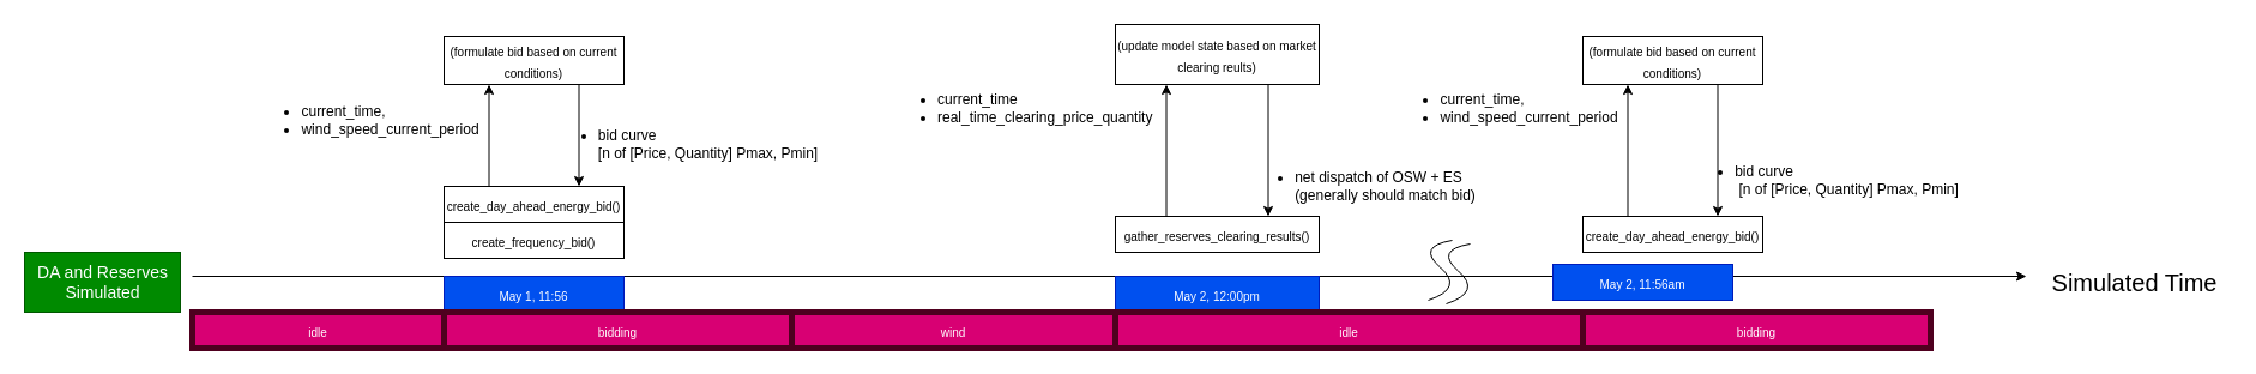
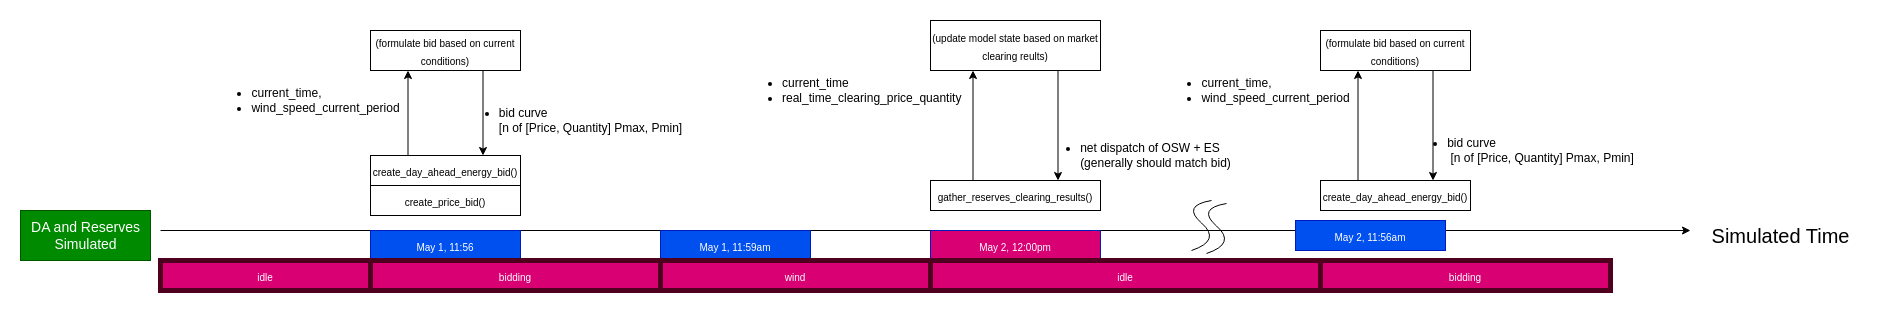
  <mxCell id="0" />
  <mxCell id="1" parent="0" />
  <mxCell id="2" value="" style="endArrow=classic;html=1;" parent="1" edge="1"><mxGeometry width="50" height="50" relative="1" as="geometry"><mxPoint x="160" y="230" as="sourcePoint" /><mxPoint x="1690" y="230" as="targetPoint" /></mxGeometry></mxCell>
  <mxCell id="3" value="&lt;font style=&quot;font-size: 20px;&quot;&gt;Simulated Time&lt;/font&gt;" style="text;html=1;align=center;verticalAlign=middle;resizable=0;points=[];autosize=1;strokeColor=none;fillColor=none;" parent="1" vertex="1"><mxGeometry x="1700" y="215" width="160" height="40" as="geometry" /></mxCell>
  <mxCell id="4" value="&lt;font size=&quot;1&quot;&gt;create_day_ahead_energy_bid()&lt;/font&gt;" style="whiteSpace=wrap;html=1;fontSize=15;" parent="1" vertex="1"><mxGeometry x="370" y="155" width="150" height="30" as="geometry" /></mxCell>
  <mxCell id="5" value="&lt;font size=&quot;1&quot;&gt;May 1, 11:56&lt;/font&gt;" style="whiteSpace=wrap;html=1;fontSize=15;fillColor=#0050ef;fontColor=#ffffff;strokeColor=#001DBC;" parent="1" vertex="1"><mxGeometry x="370" y="230" width="150" height="30" as="geometry" /></mxCell>
  <mxCell id="6" value="&lt;font size=&quot;1&quot;&gt;(formulate bid based on current conditions)&lt;/font&gt;" style="whiteSpace=wrap;html=1;fontSize=15;" parent="1" vertex="1"><mxGeometry x="370" y="30" width="150" height="40" as="geometry" /></mxCell>
  <mxCell id="7" value="" style="endArrow=classic;html=1;fontSize=14;exitX=0.25;exitY=0;exitDx=0;exitDy=0;entryX=0.25;entryY=1;entryDx=0;entryDy=0;" parent="1" source="4" target="6" edge="1"><mxGeometry width="50" height="50" relative="1" as="geometry"><mxPoint x="530" y="220" as="sourcePoint" /><mxPoint x="580" y="170" as="targetPoint" /></mxGeometry></mxCell>
  <mxCell id="8" value="" style="endArrow=classic;html=1;fontSize=14;exitX=0.75;exitY=1;exitDx=0;exitDy=0;entryX=0.75;entryY=0;entryDx=0;entryDy=0;" parent="1" source="6" target="4" edge="1"><mxGeometry width="50" height="50" relative="1" as="geometry"><mxPoint x="410" y="190" as="sourcePoint" /><mxPoint x="410" y="80" as="targetPoint" /></mxGeometry></mxCell>
  <mxCell id="9" value="DA and Reserves&lt;br&gt;Simulated" style="text;html=1;align=center;verticalAlign=middle;resizable=0;points=[];autosize=1;strokeColor=#005700;fillColor=#008a00;fontSize=14;fontColor=#ffffff;" parent="1" vertex="1"><mxGeometry x="20" y="210" width="130" height="50" as="geometry" /></mxCell>
  <mxCell id="10" value="&lt;div style=&quot;text-align: left;&quot;&gt;&lt;ul style=&quot;font-size: 12px;&quot;&gt;&lt;li&gt;&lt;span style=&quot;font-size: 12px; background-color: initial;&quot;&gt;current_time,&lt;/span&gt;&lt;/li&gt;&lt;li&gt;wind_speed_current_period&lt;/li&gt;&lt;/ul&gt;&lt;/div&gt;" style="text;html=1;align=center;verticalAlign=middle;resizable=0;points=[];autosize=1;strokeColor=none;fillColor=none;fontSize=14;" parent="1" vertex="1"><mxGeometry x="200" y="60" width="210" height="80" as="geometry" /></mxCell>
  <mxCell id="11" value="&lt;div style=&quot;text-align: left;&quot;&gt;&lt;ul style=&quot;font-size: 12px;&quot;&gt;&lt;li&gt;bid curve &lt;br&gt;[n of [Price, Quantity] Pmax, Pmin]&lt;/li&gt;&lt;/ul&gt;&lt;/div&gt;" style="text;html=1;align=center;verticalAlign=middle;resizable=0;points=[];autosize=1;strokeColor=none;fillColor=none;fontSize=14;" parent="1" vertex="1"><mxGeometry x="445" y="85" width="250" height="70" as="geometry" /></mxCell>
- <mxCell id="12" value="&lt;font size=&quot;1&quot;&gt;May 2, 12:00pm&lt;/font&gt;" style="whiteSpace=wrap;html=1;fontSize=15;fillColor=#0050ef;fontColor=#ffffff;strokeColor=#001DBC;" parent="1" vertex="1"><mxGeometry x="930" y="230" width="170" height="30" as="geometry" /></mxCell>
+ <mxCell id="12" value="&lt;font size=&quot;1&quot;&gt;May 2, 12:00pm&lt;/font&gt;" style="whiteSpace=wrap;html=1;fontSize=15;fillColor=#d80073;fontColor=#ffffff;strokeColor=#001DBC;" parent="1" vertex="1"><mxGeometry x="930" y="230" width="170" height="30" as="geometry" /></mxCell>
  <mxCell id="13" value="&lt;font size=&quot;1&quot;&gt;gather_reserves_clearing_results()&lt;/font&gt;" style="whiteSpace=wrap;html=1;fontSize=15;" parent="1" vertex="1"><mxGeometry x="930" y="180" width="170" height="30" as="geometry" /></mxCell>
  <mxCell id="14" value="&lt;font size=&quot;1&quot;&gt;(update model state based on market clearing reults)&lt;/font&gt;" style="whiteSpace=wrap;html=1;fontSize=15;" parent="1" vertex="1"><mxGeometry x="930" y="20" width="170" height="50" as="geometry" /></mxCell>
  <mxCell id="15" value="" style="endArrow=classic;html=1;fontSize=14;exitX=0.25;exitY=0;exitDx=0;exitDy=0;entryX=0.25;entryY=1;entryDx=0;entryDy=0;" parent="1" source="13" target="14" edge="1"><mxGeometry width="50" height="50" relative="1" as="geometry"><mxPoint x="1090" y="220" as="sourcePoint" /><mxPoint x="1140" y="170" as="targetPoint" /></mxGeometry></mxCell>
  <mxCell id="16" value="" style="endArrow=classic;html=1;fontSize=14;exitX=0.75;exitY=1;exitDx=0;exitDy=0;entryX=0.75;entryY=0;entryDx=0;entryDy=0;" parent="1" source="14" target="13" edge="1"><mxGeometry width="50" height="50" relative="1" as="geometry"><mxPoint x="970" y="190" as="sourcePoint" /><mxPoint x="970" y="80" as="targetPoint" /></mxGeometry></mxCell>
  <mxCell id="17" value="&lt;div style=&quot;&quot;&gt;&lt;ul style=&quot;font-size: 12px;&quot;&gt;&lt;li&gt;&lt;span style=&quot;font-size: 12px; background-color: initial;&quot;&gt;current_time&lt;/span&gt;&lt;/li&gt;&lt;li&gt;&lt;span style=&quot;font-size: 12px; background-color: initial;&quot;&gt;real_time_clearing_price_quantity&lt;/span&gt;&lt;/li&gt;&lt;/ul&gt;&lt;/div&gt;" style="text;html=1;align=left;verticalAlign=middle;resizable=0;points=[];autosize=1;strokeColor=none;fillColor=none;fontSize=14;" parent="1" vertex="1"><mxGeometry x="740" y="50" width="240" height="80" as="geometry" /></mxCell>
  <mxCell id="18" value="&lt;div style=&quot;text-align: left;&quot;&gt;&lt;ul style=&quot;font-size: 12px;&quot;&gt;&lt;li&gt;&lt;span style=&quot;font-size: 12px; background-color: initial;&quot;&gt;net dispatch of OSW + ES&amp;nbsp;&lt;br&gt;(generally should match bid)&lt;/span&gt;&lt;/li&gt;&lt;/ul&gt;&lt;/div&gt;" style="text;html=1;align=center;verticalAlign=middle;resizable=0;points=[];autosize=1;strokeColor=none;fillColor=none;fontSize=14;" parent="1" vertex="1"><mxGeometry x="1030" y="120" width="210" height="70" as="geometry" /></mxCell>
  <mxCell id="19" value="&lt;font size=&quot;1&quot;&gt;create_day_ahead_energy_bid()&lt;/font&gt;" style="whiteSpace=wrap;html=1;fontSize=15;" parent="1" vertex="1"><mxGeometry x="1320" y="180" width="150" height="30" as="geometry" /></mxCell>
  <mxCell id="20" value="&lt;font size=&quot;1&quot;&gt;May 2, 11:56am&lt;/font&gt;" style="whiteSpace=wrap;html=1;fontSize=15;fillColor=#0050ef;fontColor=#ffffff;strokeColor=#001DBC;" parent="1" vertex="1"><mxGeometry x="1295" y="220" width="150" height="30" as="geometry" /></mxCell>
  <mxCell id="21" value="&lt;font size=&quot;1&quot;&gt;(formulate bid based on current conditions)&lt;/font&gt;" style="whiteSpace=wrap;html=1;fontSize=15;" parent="1" vertex="1"><mxGeometry x="1320" y="30" width="150" height="40" as="geometry" /></mxCell>
  <mxCell id="22" value="" style="endArrow=classic;html=1;fontSize=14;exitX=0.25;exitY=0;exitDx=0;exitDy=0;entryX=0.25;entryY=1;entryDx=0;entryDy=0;" parent="1" source="19" target="21" edge="1"><mxGeometry width="50" height="50" relative="1" as="geometry"><mxPoint x="1480" y="220" as="sourcePoint" /><mxPoint x="1530" y="170" as="targetPoint" /></mxGeometry></mxCell>
  <mxCell id="23" value="" style="endArrow=classic;html=1;fontSize=14;exitX=0.75;exitY=1;exitDx=0;exitDy=0;entryX=0.75;entryY=0;entryDx=0;entryDy=0;" parent="1" source="21" target="19" edge="1"><mxGeometry width="50" height="50" relative="1" as="geometry"><mxPoint x="1360" y="190" as="sourcePoint" /><mxPoint x="1360" y="80" as="targetPoint" /></mxGeometry></mxCell>
  <mxCell id="24" value="&lt;div style=&quot;text-align: left;&quot;&gt;&lt;ul style=&quot;font-size: 12px;&quot;&gt;&lt;li&gt;&lt;span style=&quot;font-size: 12px; background-color: initial;&quot;&gt;current_time,&lt;/span&gt;&lt;/li&gt;&lt;li&gt;wind_speed_current_period&lt;/li&gt;&lt;/ul&gt;&lt;/div&gt;" style="text;html=1;align=center;verticalAlign=middle;resizable=0;points=[];autosize=1;strokeColor=none;fillColor=none;fontSize=14;" parent="1" vertex="1"><mxGeometry x="1150" y="50" width="210" height="80" as="geometry" /></mxCell>
  <mxCell id="25" value="&lt;div style=&quot;text-align: left;&quot;&gt;&lt;ul style=&quot;font-size: 12px;&quot;&gt;&lt;li&gt;bid curve&lt;br&gt;&amp;nbsp;[n of [Price, Quantity] Pmax, Pmin]&lt;/li&gt;&lt;/ul&gt;&lt;/div&gt;" style="text;html=1;align=center;verticalAlign=middle;resizable=0;points=[];autosize=1;strokeColor=none;fillColor=none;fontSize=14;" parent="1" vertex="1"><mxGeometry x="1395" y="115" width="250" height="70" as="geometry" /></mxCell>
  <mxCell id="26" value="&lt;font size=&quot;1&quot;&gt;bidding&lt;/font&gt;" style="whiteSpace=wrap;html=1;fontSize=15;fillColor=#d80073;fontColor=#ffffff;strokeColor=#4F001F;strokeWidth=5;" parent="1" vertex="1"><mxGeometry x="370" y="260" width="290" height="30" as="geometry" /></mxCell>
+ <mxCell id="27" value="&lt;font size=&quot;1&quot;&gt;May 1, 11:59am&lt;/font&gt;" style="whiteSpace=wrap;html=1;fontSize=15;fillColor=#0050ef;fontColor=#ffffff;strokeColor=#001DBC;" parent="1" vertex="1"><mxGeometry x="660" y="230" width="150" height="30" as="geometry" /></mxCell>
  <mxCell id="28" value="&lt;font size=&quot;1&quot;&gt;idle&lt;/font&gt;" style="whiteSpace=wrap;html=1;fontSize=15;fillColor=#d80073;fontColor=#ffffff;strokeColor=#4F001F;strokeWidth=5;" parent="1" vertex="1"><mxGeometry x="160" y="260" width="210" height="30" as="geometry" /></mxCell>
  <mxCell id="29" value="&lt;font size=&quot;1&quot;&gt;wind&lt;/font&gt;" style="whiteSpace=wrap;html=1;fontSize=15;fillColor=#d80073;fontColor=#ffffff;strokeColor=#4F001F;strokeWidth=5;" parent="1" vertex="1"><mxGeometry x="660" y="260" width="270" height="30" as="geometry" /></mxCell>
  <mxCell id="30" value="&lt;font size=&quot;1&quot;&gt;idle&lt;/font&gt;" style="whiteSpace=wrap;html=1;fontSize=15;fillColor=#d80073;fontColor=#ffffff;strokeColor=#4F001F;strokeWidth=5;" parent="1" vertex="1"><mxGeometry x="930" y="260" width="390" height="30" as="geometry" /></mxCell>
  <mxCell id="31" value="&lt;font size=&quot;1&quot;&gt;bidding&lt;/font&gt;" style="whiteSpace=wrap;html=1;fontSize=15;fillColor=#d80073;fontColor=#ffffff;strokeColor=#4F001F;strokeWidth=5;" parent="1" vertex="1"><mxGeometry x="1320" y="260" width="290" height="30" as="geometry" /></mxCell>
- <mxCell id="32" value="&lt;font size=&quot;1&quot;&gt;create_frequency_bid()&lt;/font&gt;" style="whiteSpace=wrap;html=1;fontSize=15;" parent="1" vertex="1"><mxGeometry x="370" y="185" width="150" height="30" as="geometry" /></mxCell>
+ <mxCell id="32" value="&lt;font size=&quot;1&quot;&gt;create_price_bid()&lt;/font&gt;" style="whiteSpace=wrap;html=1;fontSize=15;" parent="1" vertex="1"><mxGeometry x="370" y="185" width="150" height="30" as="geometry" /></mxCell>
  <mxCell id="33" value="" style="curved=1;endArrow=none;html=1;endFill=0;" parent="1" edge="1"><mxGeometry width="50" height="50" relative="1" as="geometry"><mxPoint x="1191" y="250" as="sourcePoint" /><mxPoint x="1211" y="200" as="targetPoint" /><Array as="points"><mxPoint x="1221" y="240" /><mxPoint x="1181" y="205" /></Array></mxGeometry></mxCell>
  <mxCell id="34" value="" style="curved=1;endArrow=none;html=1;endFill=0;" parent="1" edge="1"><mxGeometry width="50" height="50" relative="1" as="geometry"><mxPoint x="1206" y="253" as="sourcePoint" /><mxPoint x="1226" y="203" as="targetPoint" /><Array as="points"><mxPoint x="1236" y="243" /><mxPoint x="1196" y="208" /></Array></mxGeometry></mxCell>
